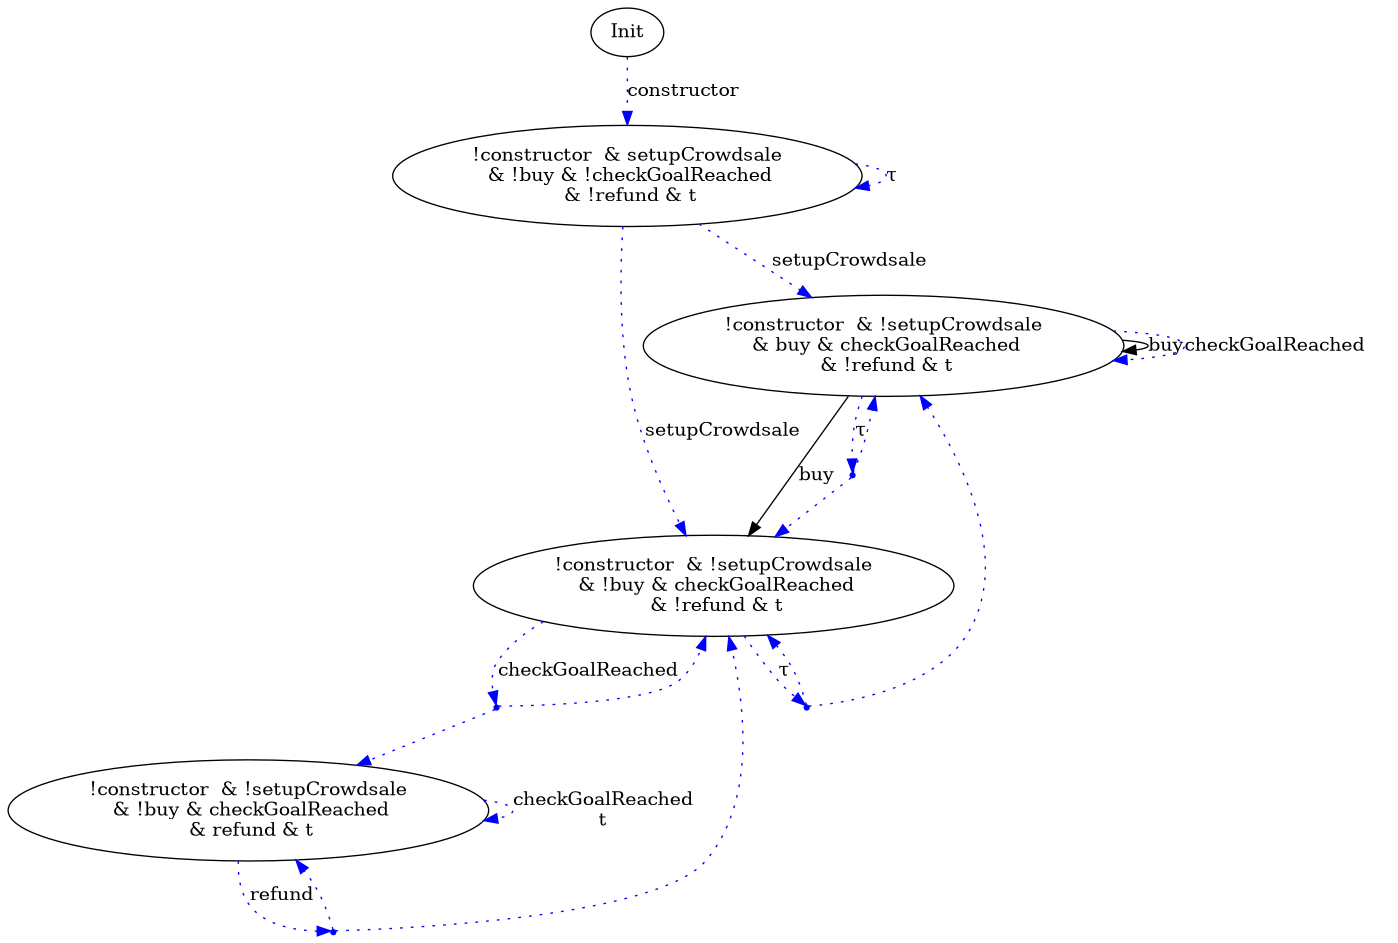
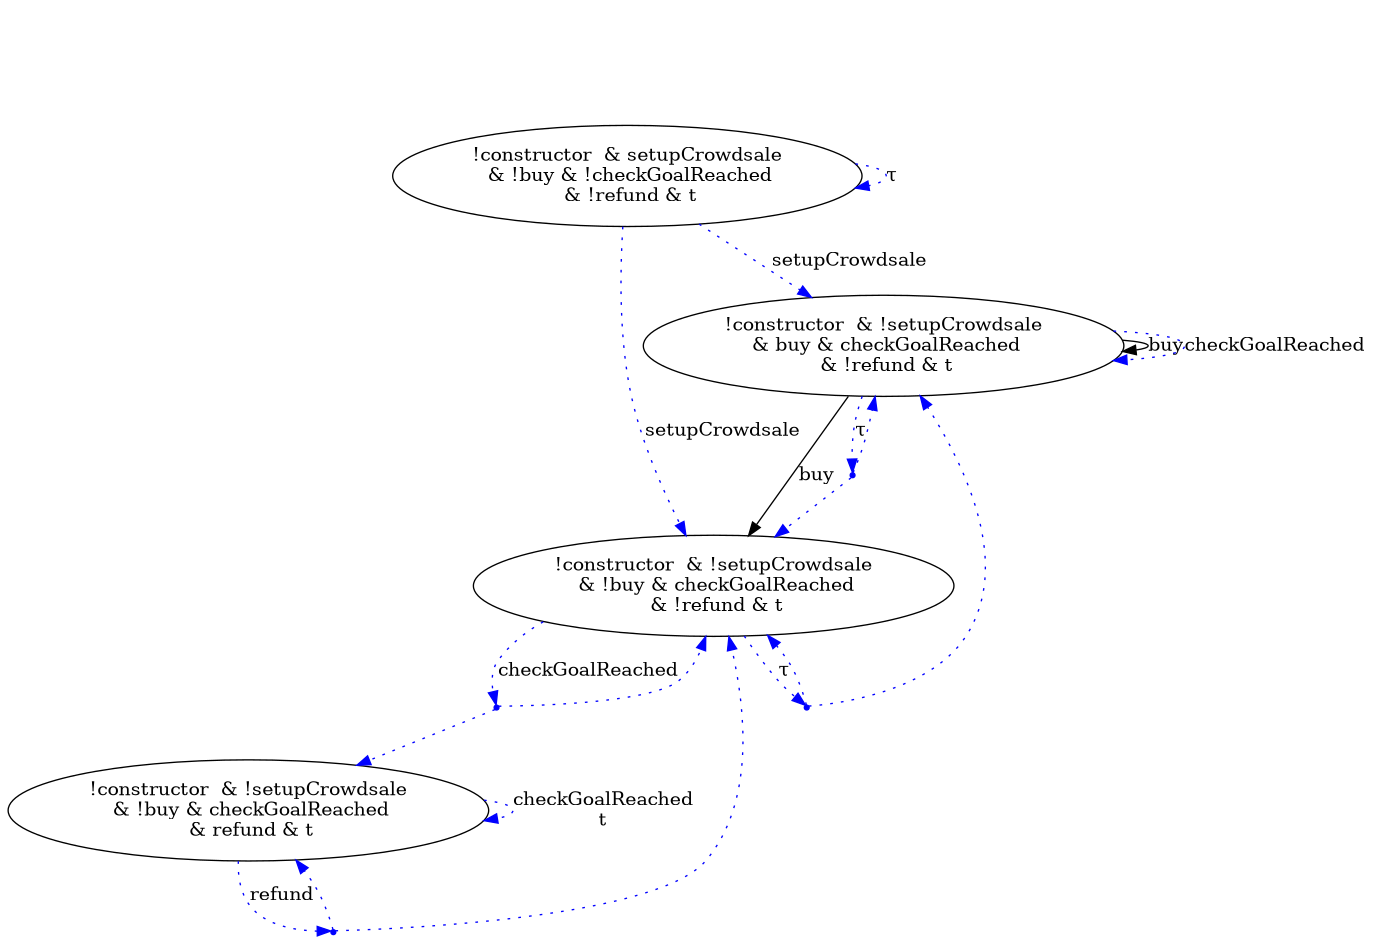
  digraph {
    edge [color=blue style=dotted]
-   n1 [label=Init]
    n2 [label="!constructor  & setupCrowdsale\n & !buy & !checkGoalReached\n & !refund & t\n"]
    n3 [label="!constructor  & !setupCrowdsale\n & !buy & checkGoalReached\n & refund & t\n"]
    S23_refund [color=blue shape=point]
    n5 [label="!constructor  & !setupCrowdsale\n & buy & checkGoalReached\n & !refund & t\n"]
    n6 [label="!constructor  & !setupCrowdsale\n & !buy & checkGoalReached\n & !refund & t\n"]
    "S25_τ" [color=blue shape=point]
    S44_checkGoalReached [color=blue shape=point]
    "S44_τ" [color=blue shape=point]
-   n1 -> n2 [label=constructor]
    n2 -> n2 [label="τ"]
    n2 -> n5 [label=setupCrowdsale]
    n2 -> n6 [label=setupCrowdsale]
    n3 -> n3 [label="checkGoalReached\nt"]
    n3 -> S23_refund [label=refund]
    S23_refund -> n3
    S23_refund -> n6
    n5 -> n5 [color=black label=buy style=""]
    n5 -> n5 [label=checkGoalReached]
    n5 -> n6 [color=black label=buy style=""]
    n5 -> "S25_τ" [label="τ"]
    n6 -> S44_checkGoalReached [label=checkGoalReached]
    n6 -> "S44_τ" [label="τ"]
    "S25_τ" -> n5
    "S25_τ" -> n6
    S44_checkGoalReached -> n3
    S44_checkGoalReached -> n6
    "S44_τ" -> n5
    "S44_τ" -> n6
  }
